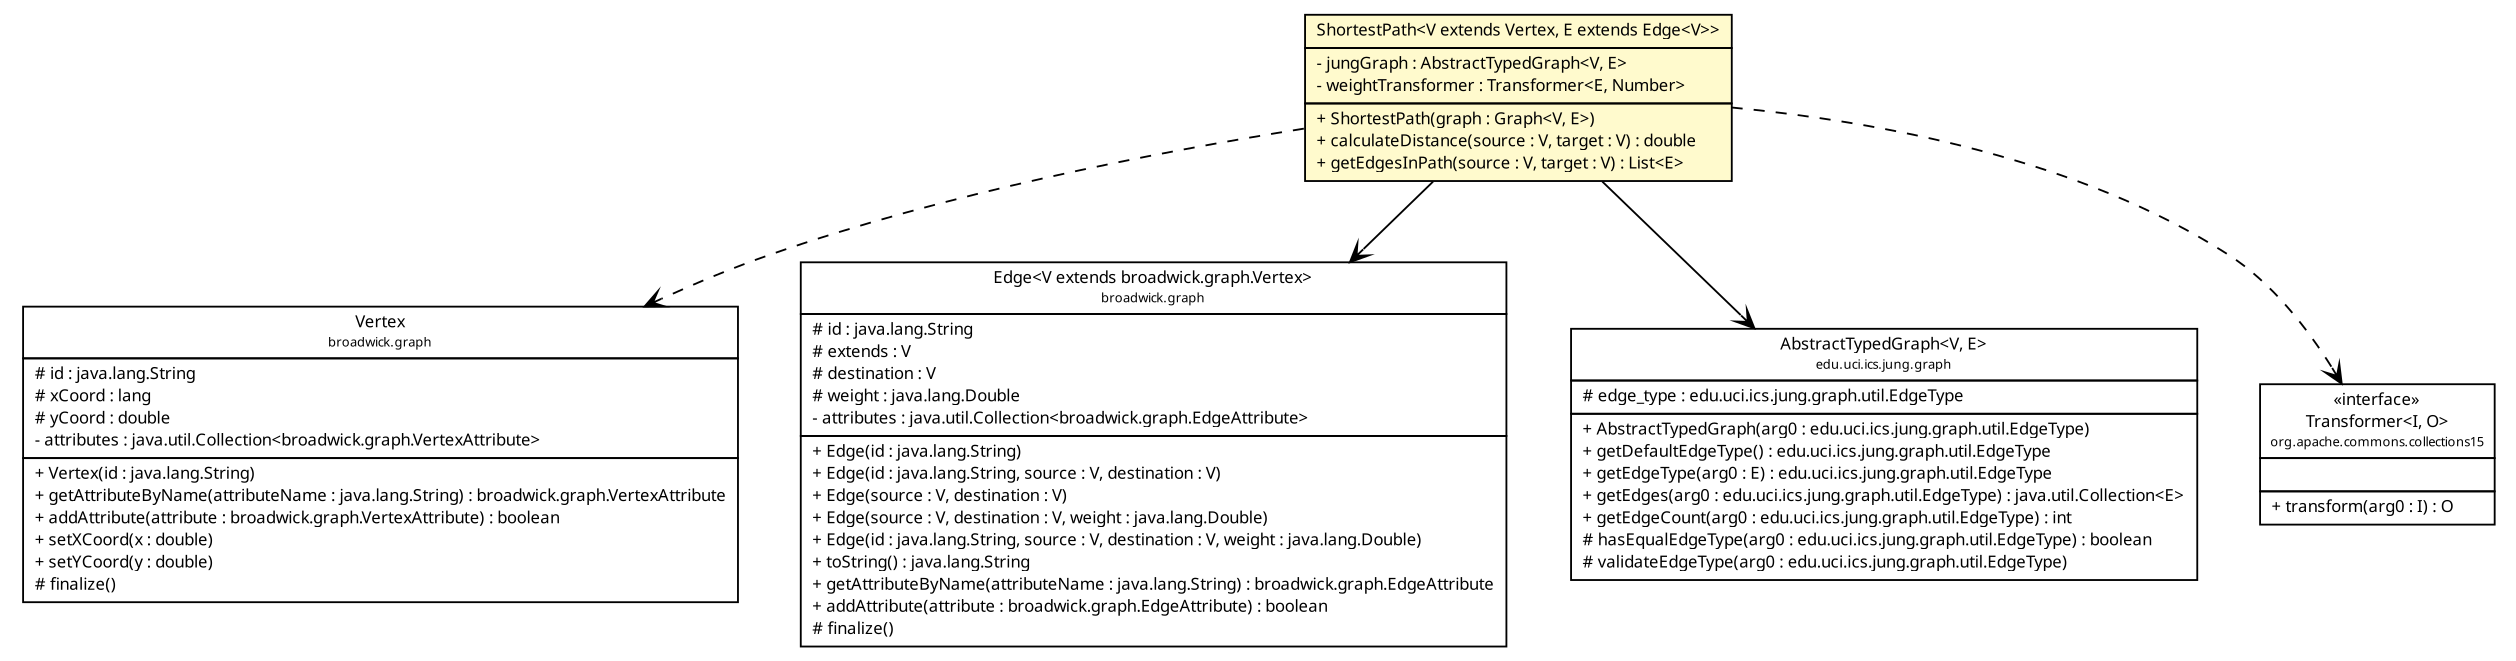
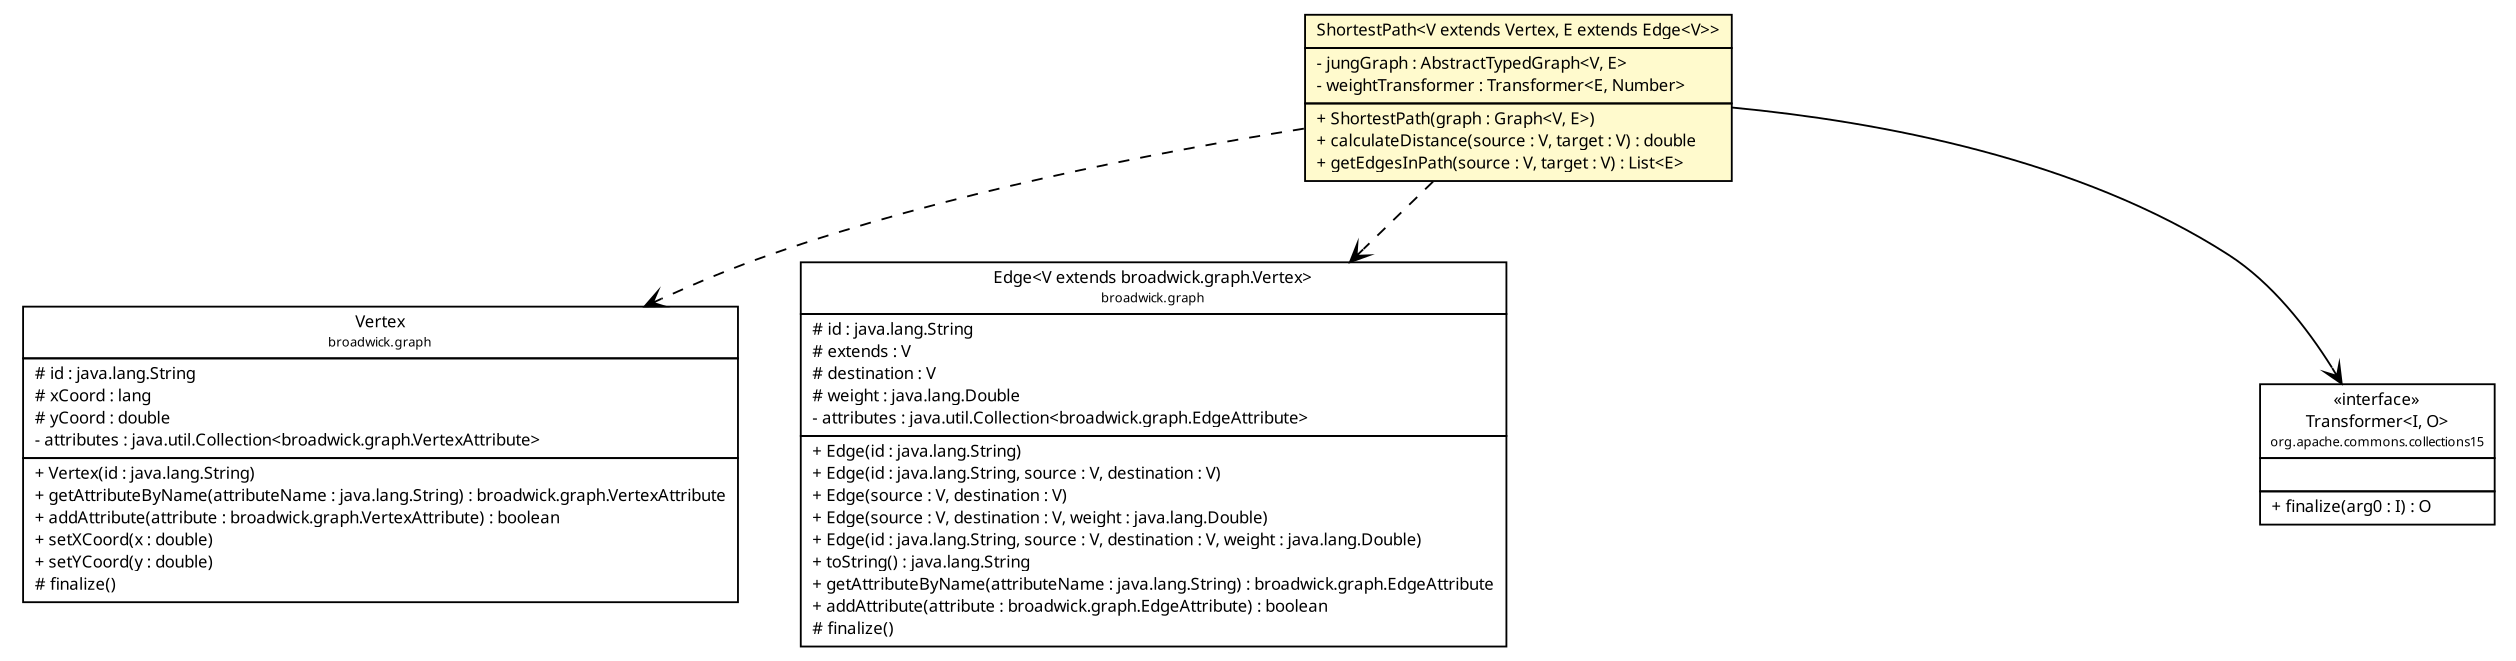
  digraph {
    nodesep=0.25
    ranksep=0.5
    node [fontcolor=black fontname="Trebuchet MS" fontsize=9.0 shape=plaintext]
    edge [arrowhead=open color=black fontcolor=black fontname="Trebuchet MS" fontsize=10.0 headport=p labelfontname="Trebuchet MS" labelfontsize=10 tailport=p]
    n1 [label=<<table title="broadwick.graph.algorithms.ShortestPath" border="0" cellborder="1" cellspacing="0" cellpadding="2" port="p" bgcolor="lemonChiffon" href="./ShortestPath.html"> 		<tr><td><table border="0" cellspacing="0" cellpadding="1"> <tr><td align="center" balign="center"><font face="Trebuchet MS"> ShortestPath&lt;V extends Vertex, E extends Edge&lt;V&gt;&gt; </font></td></tr> 		</table></td></tr> 		<tr><td><table border="0" cellspacing="0" cellpadding="1"> <tr><td align="left" balign="left"> - jungGraph : AbstractTypedGraph&lt;V, E&gt; </td></tr> <tr><td align="left" balign="left"> - weightTransformer : Transformer&lt;E, Number&gt; </td></tr> 		</table></td></tr> 		<tr><td><table border="0" cellspacing="0" cellpadding="1"> <tr><td align="left" balign="left"> + ShortestPath(graph : Graph&lt;V, E&gt;) </td></tr> <tr><td align="left" balign="left"> + calculateDistance(source : V, target : V) : double </td></tr> <tr><td align="left" balign="left"> + getEdgesInPath(source : V, target : V) : List&lt;E&gt; </td></tr> 		</table></td></tr> 		</table>>]
    n2 [label=<<table title="broadwick.graph.Vertex" border="0" cellborder="1" cellspacing="0" cellpadding="2" port="p" href="../Vertex.html"> 		<tr><td><table border="0" cellspacing="0" cellpadding="1"> <tr><td align="center" balign="center"><font face="Trebuchet MS"> Vertex </font></td></tr> <tr><td align="center" balign="center"><font face="Trebuchet MS" point-size="7.0"> broadwick.graph </font></td></tr> 		</table></td></tr> 		<tr><td><table border="0" cellspacing="0" cellpadding="1"> <tr><td align="left" balign="left"> # id : java.lang.String </td></tr> <tr><td align="left" balign="left"> # xCoord : lang </td></tr> <tr><td align="left" balign="left"> # yCoord : double </td></tr> <tr><td align="left" balign="left"> - attributes : java.util.Collection&lt;broadwick.graph.VertexAttribute&gt; </td></tr> 		</table></td></tr> 		<tr><td><table border="0" cellspacing="0" cellpadding="1"> <tr><td align="left" balign="left"> + Vertex(id : java.lang.String) </td></tr> <tr><td align="left" balign="left"> + getAttributeByName(attributeName : java.lang.String) : broadwick.graph.VertexAttribute </td></tr> <tr><td align="left" balign="left"> + addAttribute(attribute : broadwick.graph.VertexAttribute) : boolean </td></tr> <tr><td align="left" balign="left"> + setXCoord(x : double) </td></tr> <tr><td align="left" balign="left"> + setYCoord(y : double) </td></tr> <tr><td align="left" balign="left"> # finalize() </td></tr> 		</table></td></tr> 		</table>>]
    n3 [label=<<table title="broadwick.graph.Edge" border="0" cellborder="1" cellspacing="0" cellpadding="2" port="p" href="../Edge.html"> 		<tr><td><table border="0" cellspacing="0" cellpadding="1"> <tr><td align="center" balign="center"><font face="Trebuchet MS"> Edge&lt;V extends broadwick.graph.Vertex&gt; </font></td></tr> <tr><td align="center" balign="center"><font face="Trebuchet MS" point-size="7.0"> broadwick.graph </font></td></tr> 		</table></td></tr> 		<tr><td><table border="0" cellspacing="0" cellpadding="1"> <tr><td align="left" balign="left"> # id : java.lang.String </td></tr> <tr><td align="left" balign="left"> # extends : V </td></tr> <tr><td align="left" balign="left"> # destination : V </td></tr> <tr><td align="left" balign="left"> # weight : java.lang.Double </td></tr> <tr><td align="left" balign="left"> - attributes : java.util.Collection&lt;broadwick.graph.EdgeAttribute&gt; </td></tr> 		</table></td></tr> 		<tr><td><table border="0" cellspacing="0" cellpadding="1"> <tr><td align="left" balign="left"> + Edge(id : java.lang.String) </td></tr> <tr><td align="left" balign="left"> + Edge(id : java.lang.String, source : V, destination : V) </td></tr> <tr><td align="left" balign="left"> + Edge(source : V, destination : V) </td></tr> <tr><td align="left" balign="left"> + Edge(source : V, destination : V, weight : java.lang.Double) </td></tr> <tr><td align="left" balign="left"> + Edge(id : java.lang.String, source : V, destination : V, weight : java.lang.Double) </td></tr> <tr><td align="left" balign="left"> + toString() : java.lang.String </td></tr> <tr><td align="left" balign="left"> + getAttributeByName(attributeName : java.lang.String) : broadwick.graph.EdgeAttribute </td></tr> <tr><td align="left" balign="left"> + addAttribute(attribute : broadwick.graph.EdgeAttribute) : boolean </td></tr> <tr><td align="left" balign="left"> # finalize() </td></tr> 		</table></td></tr> 		</table>>]
-   n4 [label=<<table title="edu.uci.ics.jung.graph.AbstractTypedGraph" border="0" cellborder="1" cellspacing="0" cellpadding="2" port="p" href="http://java.sun.com/j2se/1.4.2/docs/api/edu/uci/ics/jung/graph/AbstractTypedGraph.html"> 		<tr><td><table border="0" cellspacing="0" cellpadding="1"> <tr><td align="center" balign="center"><font face="Trebuchet MS"> AbstractTypedGraph&lt;V, E&gt; </font></td></tr> <tr><td align="center" balign="center"><font face="Trebuchet MS" point-size="7.0"> edu.uci.ics.jung.graph </font></td></tr> 		</table></td></tr> 		<tr><td><table border="0" cellspacing="0" cellpadding="1"> <tr><td align="left" balign="left"> # edge_type : edu.uci.ics.jung.graph.util.EdgeType </td></tr> 		</table></td></tr> 		<tr><td><table border="0" cellspacing="0" cellpadding="1"> <tr><td align="left" balign="left"> + AbstractTypedGraph(arg0 : edu.uci.ics.jung.graph.util.EdgeType) </td></tr> <tr><td align="left" balign="left"> + getDefaultEdgeType() : edu.uci.ics.jung.graph.util.EdgeType </td></tr> <tr><td align="left" balign="left"> + getEdgeType(arg0 : E) : edu.uci.ics.jung.graph.util.EdgeType </td></tr> <tr><td align="left" balign="left"> + getEdges(arg0 : edu.uci.ics.jung.graph.util.EdgeType) : java.util.Collection&lt;E&gt; </td></tr> <tr><td align="left" balign="left"> + getEdgeCount(arg0 : edu.uci.ics.jung.graph.util.EdgeType) : int </td></tr> <tr><td align="left" balign="left"> # hasEqualEdgeType(arg0 : edu.uci.ics.jung.graph.util.EdgeType) : boolean </td></tr> <tr><td align="left" balign="left"> # validateEdgeType(arg0 : edu.uci.ics.jung.graph.util.EdgeType) </td></tr> 		</table></td></tr> 		</table>>]
-   n5 [label=<<table title="org.apache.commons.collections15.Transformer" border="0" cellborder="1" cellspacing="0" cellpadding="2" port="p" href="http://java.sun.com/j2se/1.4.2/docs/api/org/apache/commons/collections15/Transformer.html"> 		<tr><td><table border="0" cellspacing="0" cellpadding="1"> <tr><td align="center" balign="center"> &#171;interface&#187; </td></tr> <tr><td align="center" balign="center"><font face="Trebuchet MS"> Transformer&lt;I, O&gt; </font></td></tr> <tr><td align="center" balign="center"><font face="Trebuchet MS" point-size="7.0"> org.apache.commons.collections15 </font></td></tr> 		</table></td></tr> 		<tr><td><table border="0" cellspacing="0" cellpadding="1"> <tr><td align="left" balign="left">  </td></tr> 		</table></td></tr> 		<tr><td><table border="0" cellspacing="0" cellpadding="1"> <tr><td align="left" balign="left"><font face="Trebuchet MS" point-size="9.0"> + transform(arg0 : I) : O </font></td></tr> 		</table></td></tr> 		</table>>]
+   n5 [label=<<table title="org.apache.commons.collections15.Transformer" border="0" cellborder="1" cellspacing="0" cellpadding="2" port="p" href="http://java.sun.com/j2se/1.4.2/docs/api/org/apache/commons/collections15/Transformer.html"> 		<tr><td><table border="0" cellspacing="0" cellpadding="1"> <tr><td align="center" balign="center"> &#171;interface&#187; </td></tr> <tr><td align="center" balign="center"><font face="Trebuchet MS"> Transformer&lt;I, O&gt; </font></td></tr> <tr><td align="center" balign="center"><font face="Trebuchet MS" point-size="7.0"> org.apache.commons.collections15 </font></td></tr> 		</table></td></tr> 		<tr><td><table border="0" cellspacing="0" cellpadding="1"> <tr><td align="left" balign="left">  </td></tr> 		</table></td></tr> 		<tr><td><table border="0" cellspacing="0" cellpadding="1"> <tr><td align="left" balign="left"><font face="Trebuchet MS" point-size="9.0"> + finalize(arg0 : I) : O </font></td></tr> 		</table></td></tr> 		</table>>]
    n1 -> n2 [style=dashed]
-   n1 -> n3 [style=solid]
-   n1 -> n4
-   n1 -> n5 [style=dashed]
+   n1 -> n3 [style=dashed]
+   n1 -> n5
  }
